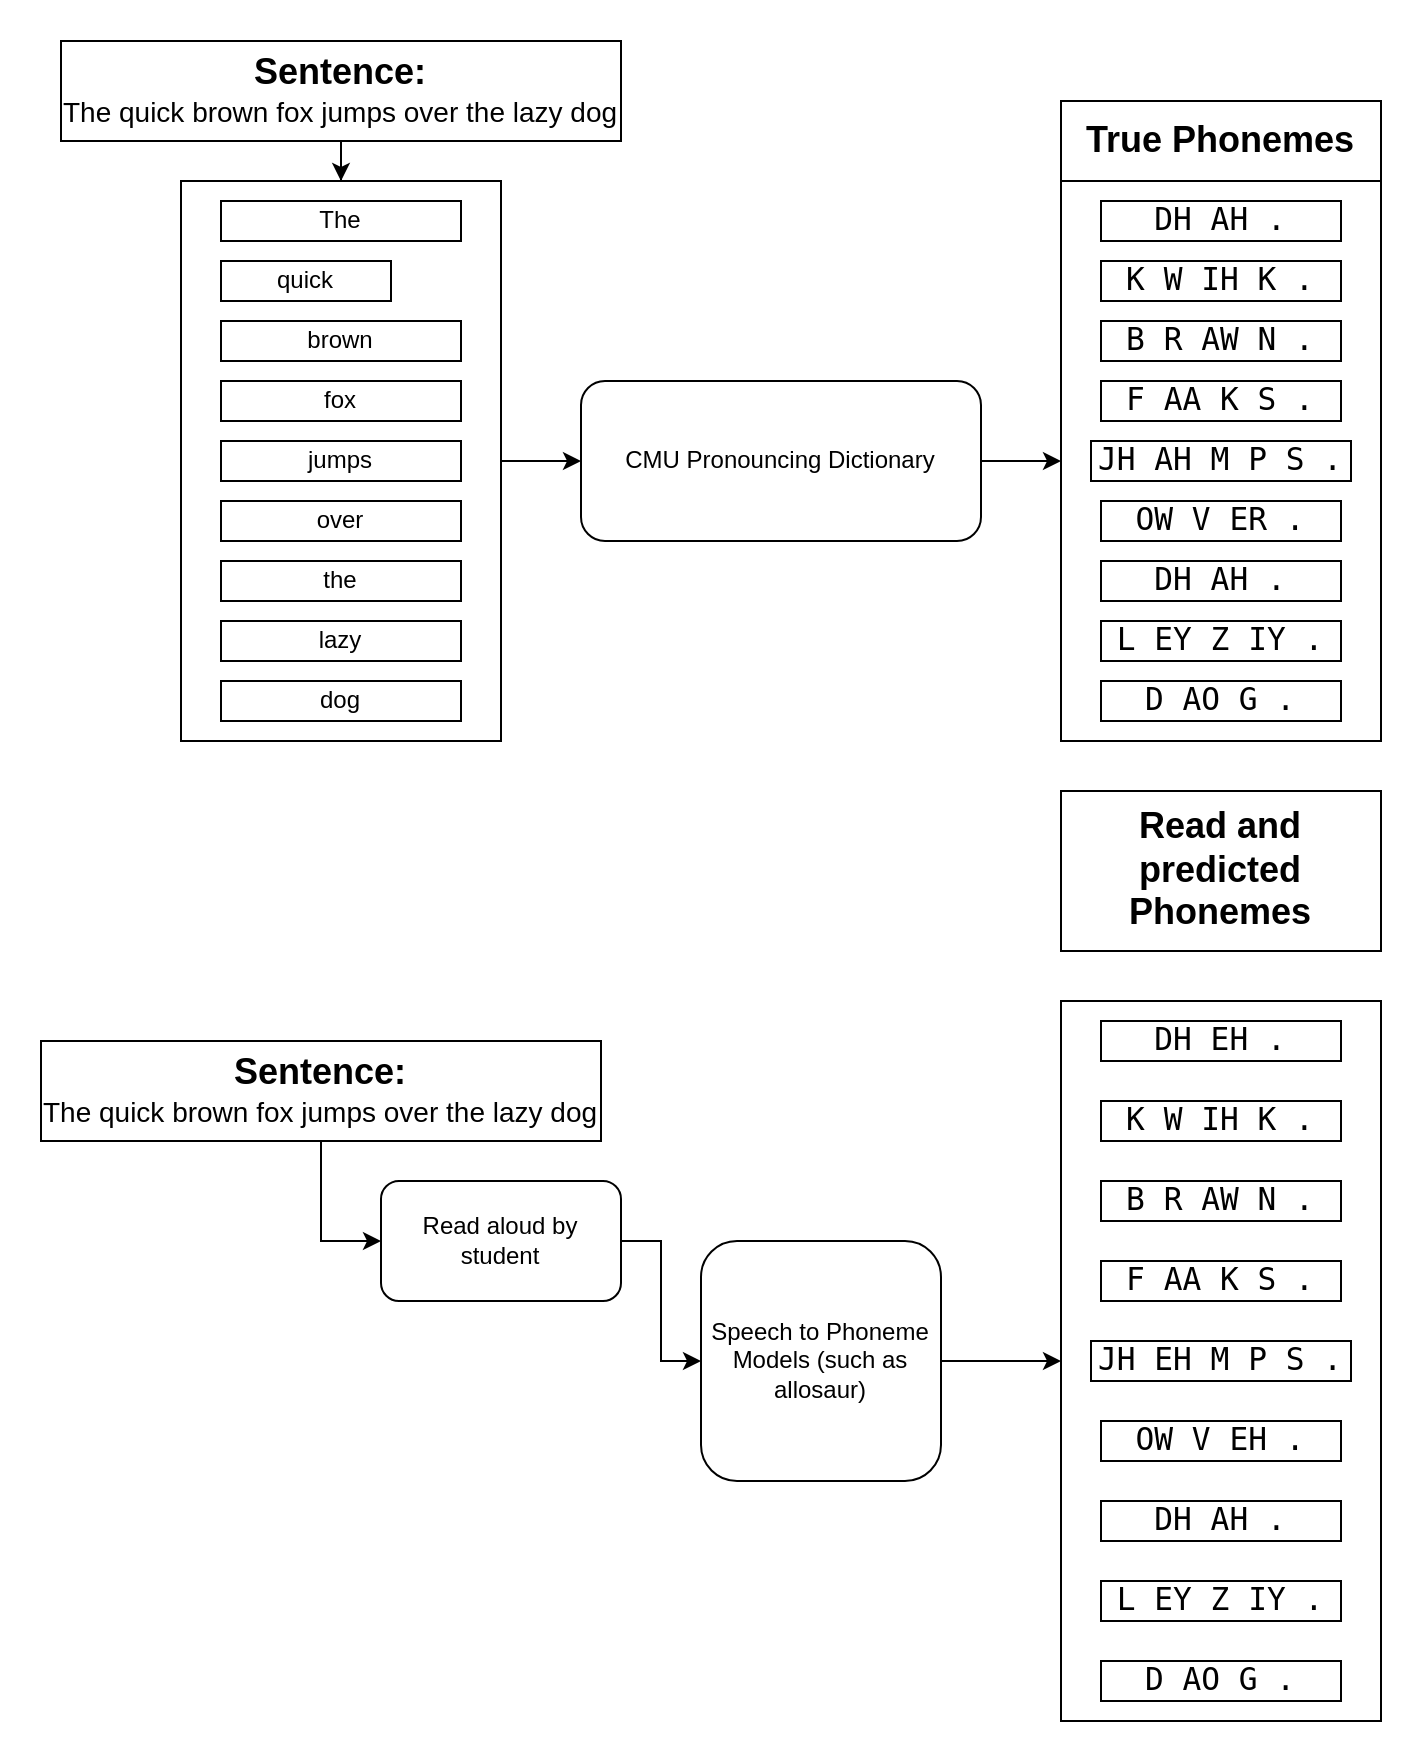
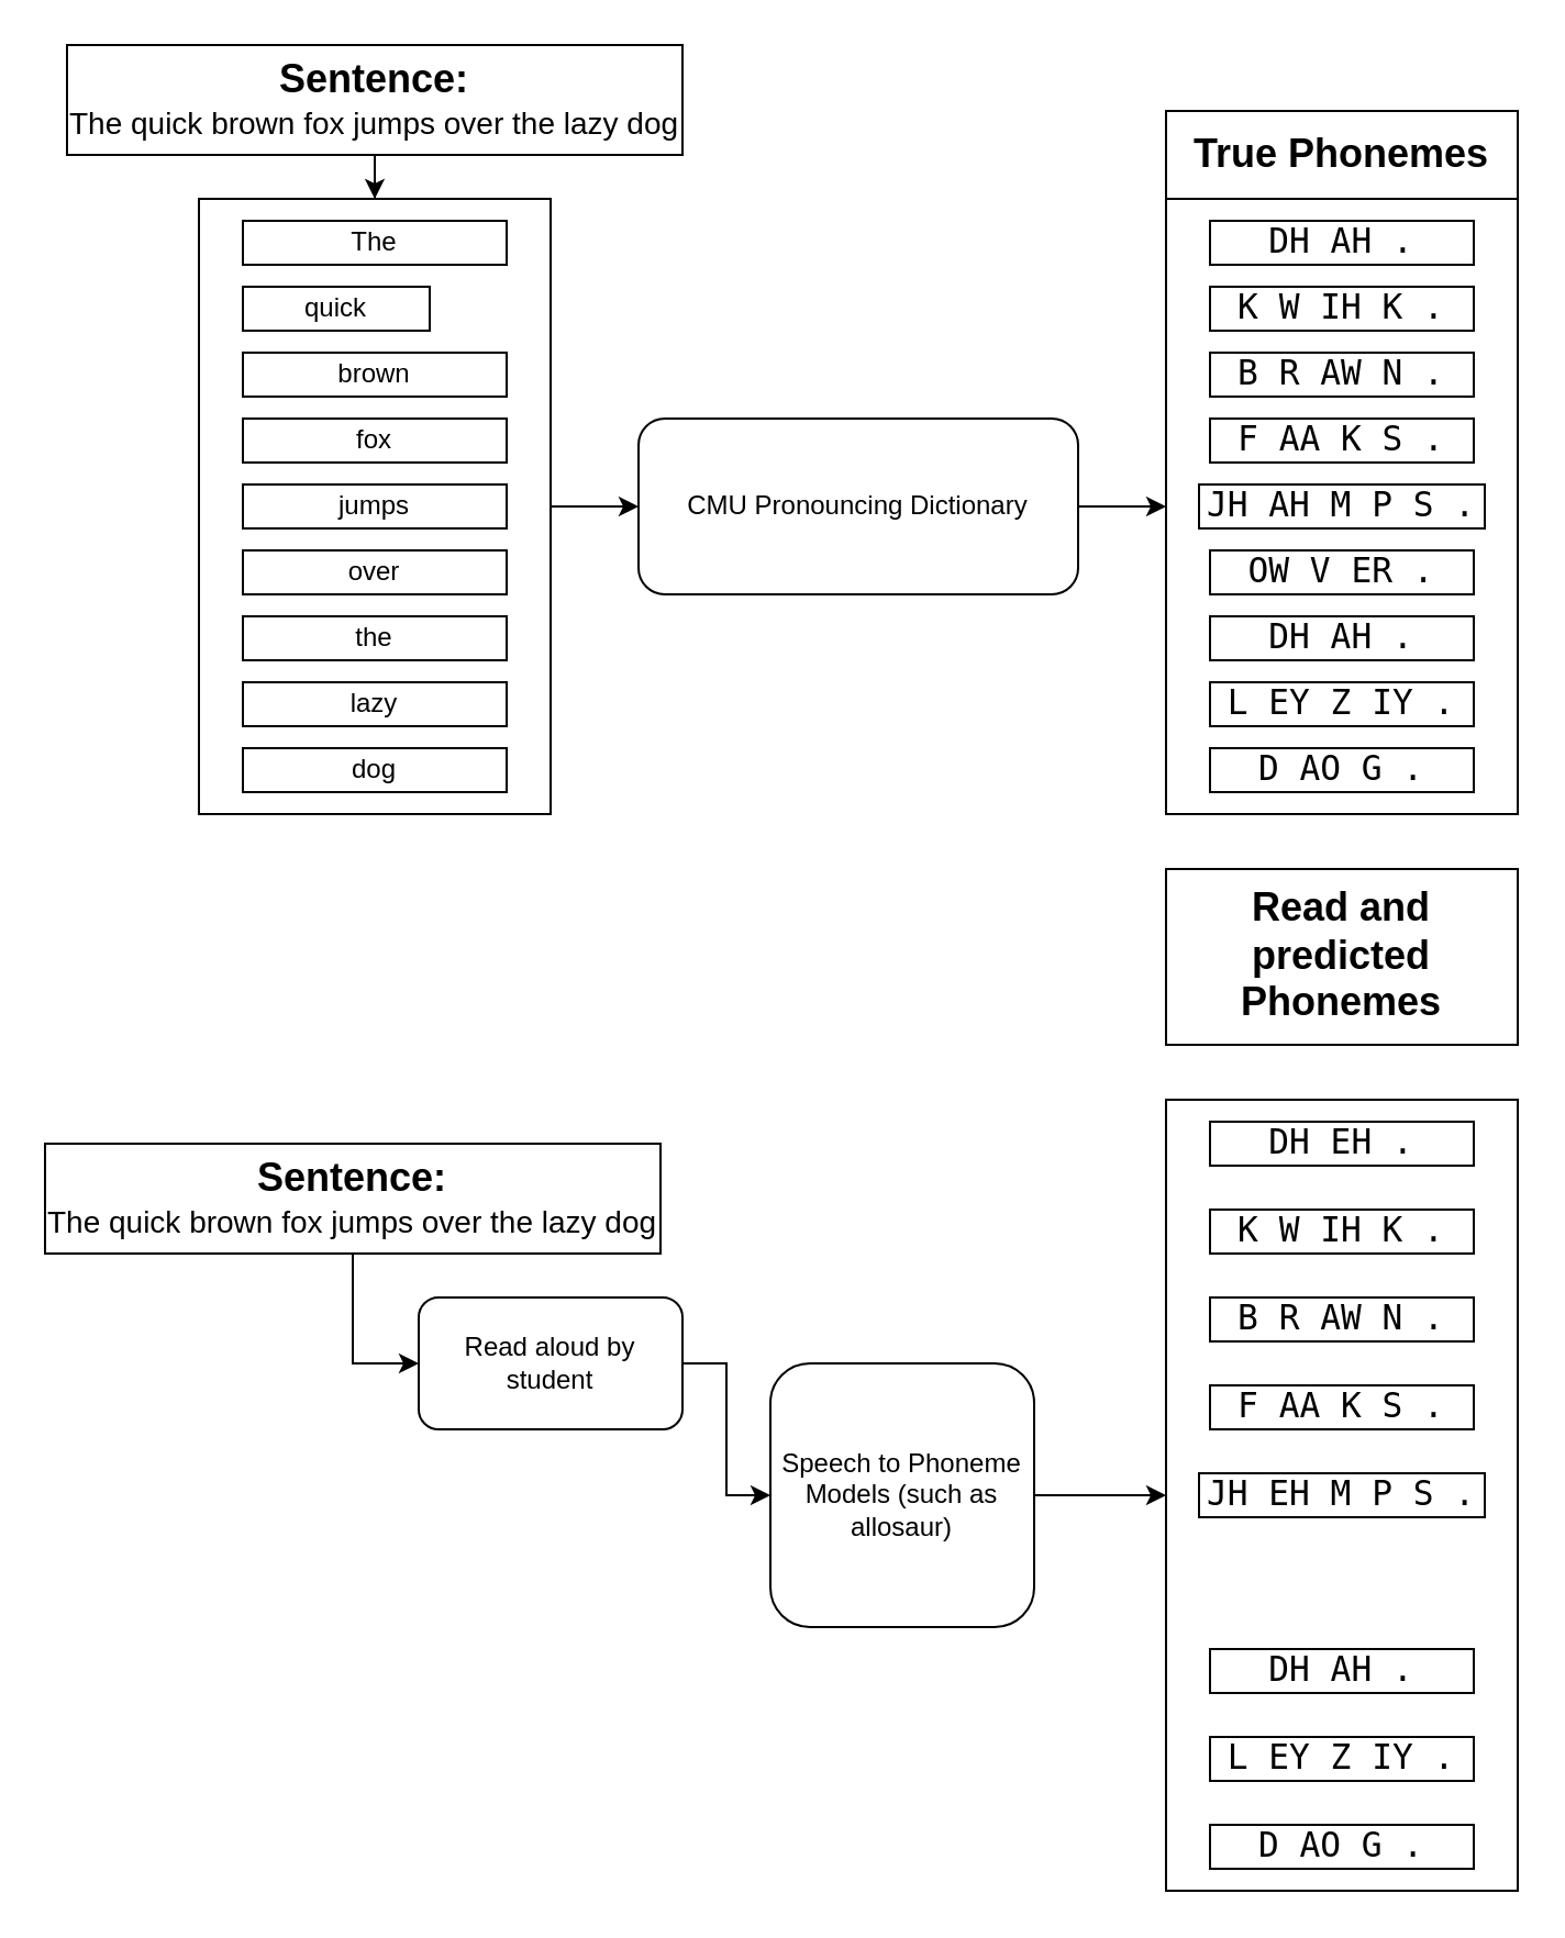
  <mxCell id="0" />
  <mxCell id="1" parent="0" />
  <mxCell id="2" style="edgeStyle=orthogonalEdgeStyle;rounded=0;orthogonalLoop=1;jettySize=auto;html=1;entryX=0;entryY=0.5;entryDx=0;entryDy=0;" edge="1" parent="1" source="3" target="7"><mxGeometry relative="1" as="geometry" /></mxCell>
  <mxCell id="3" value="" style="rounded=0;whiteSpace=wrap;html=1;" vertex="1" parent="1"><mxGeometry x="90" y="90" width="160" height="280" as="geometry" /></mxCell>
  <mxCell id="4" style="edgeStyle=orthogonalEdgeStyle;rounded=0;orthogonalLoop=1;jettySize=auto;html=1;entryX=0.5;entryY=0;entryDx=0;entryDy=0;" edge="1" parent="1" source="5" target="3"><mxGeometry relative="1" as="geometry" /></mxCell>
  <mxCell id="5" value="&lt;font&gt;&lt;b style=&quot;font-size: 18px&quot;&gt;Sentence:&lt;/b&gt;&lt;br&gt;&lt;font style=&quot;font-size: 14px&quot;&gt;The quick brown fox jumps over the lazy dog&lt;/font&gt;&lt;br&gt;&lt;/font&gt;" style="rounded=0;whiteSpace=wrap;html=1;" vertex="1" parent="1"><mxGeometry x="30" y="20" width="280" height="50" as="geometry" /></mxCell>
  <mxCell id="6" style="edgeStyle=orthogonalEdgeStyle;rounded=0;orthogonalLoop=1;jettySize=auto;html=1;entryX=0;entryY=0.5;entryDx=0;entryDy=0;" edge="1" parent="1" source="7" target="18"><mxGeometry relative="1" as="geometry" /></mxCell>
  <mxCell id="7" value="CMU Pronouncing Dictionary" style="rounded=1;whiteSpace=wrap;html=1;" vertex="1" parent="1"><mxGeometry x="290" y="190" width="200" height="80" as="geometry" /></mxCell>
  <mxCell id="8" value="&lt;b&gt;&lt;font style=&quot;font-size: 18px&quot;&gt;True Phonemes&lt;/font&gt;&lt;/b&gt;" style="rounded=0;whiteSpace=wrap;html=1;" vertex="1" parent="1"><mxGeometry x="530" y="50" width="160" height="40" as="geometry" /></mxCell>
  <mxCell id="9" value="The" style="rounded=0;whiteSpace=wrap;html=1;" vertex="1" parent="1"><mxGeometry x="110" y="100" width="120" height="20" as="geometry" /></mxCell>
  <mxCell id="10" value="quick" style="rounded=0;whiteSpace=wrap;html=1;" vertex="1" parent="1"><mxGeometry x="110" y="130" width="85" height="20" as="geometry" /></mxCell>
  <mxCell id="11" value="brown" style="rounded=0;whiteSpace=wrap;html=1;" vertex="1" parent="1"><mxGeometry x="110" y="160" width="120" height="20" as="geometry" /></mxCell>
  <mxCell id="12" value="fox" style="rounded=0;whiteSpace=wrap;html=1;" vertex="1" parent="1"><mxGeometry x="110" y="190" width="120" height="20" as="geometry" /></mxCell>
  <mxCell id="13" value="jumps" style="rounded=0;whiteSpace=wrap;html=1;" vertex="1" parent="1"><mxGeometry x="110" y="220" width="120" height="20" as="geometry" /></mxCell>
  <mxCell id="14" value="over" style="rounded=0;whiteSpace=wrap;html=1;" vertex="1" parent="1"><mxGeometry x="110" y="250" width="120" height="20" as="geometry" /></mxCell>
  <mxCell id="15" value="the" style="rounded=0;whiteSpace=wrap;html=1;" vertex="1" parent="1"><mxGeometry x="110" y="280" width="120" height="20" as="geometry" /></mxCell>
  <mxCell id="16" value="lazy" style="rounded=0;whiteSpace=wrap;html=1;" vertex="1" parent="1"><mxGeometry x="110" y="310" width="120" height="20" as="geometry" /></mxCell>
  <mxCell id="17" value="dog" style="rounded=0;whiteSpace=wrap;html=1;" vertex="1" parent="1"><mxGeometry x="110" y="340" width="120" height="20" as="geometry" /></mxCell>
  <mxCell id="18" value="" style="rounded=0;whiteSpace=wrap;html=1;" vertex="1" parent="1"><mxGeometry x="530" y="90" width="160" height="280" as="geometry" /></mxCell>
  <mxCell id="19" value="&lt;span style=&quot;font-family: monospace ; font-size: 15.6px ; background-color: rgb(255 , 255 , 255)&quot;&gt;DH AH .&lt;/span&gt;" style="rounded=0;whiteSpace=wrap;html=1;" vertex="1" parent="1"><mxGeometry x="550" y="100" width="120" height="20" as="geometry" /></mxCell>
  <mxCell id="20" value="&lt;span style=&quot;font-family: monospace ; font-size: 15.6px ; background-color: rgb(255 , 255 , 255)&quot;&gt;K W IH K .&lt;/span&gt;" style="rounded=0;whiteSpace=wrap;html=1;" vertex="1" parent="1"><mxGeometry x="550" y="130" width="120" height="20" as="geometry" /></mxCell>
  <mxCell id="21" value="&lt;span style=&quot;font-family: monospace ; font-size: 15.6px ; background-color: rgb(255 , 255 , 255)&quot;&gt;B R AW N .&lt;/span&gt;" style="rounded=0;whiteSpace=wrap;html=1;" vertex="1" parent="1"><mxGeometry x="550" y="160" width="120" height="20" as="geometry" /></mxCell>
  <mxCell id="22" value="&lt;span style=&quot;font-family: monospace ; font-size: 15.6px ; background-color: rgb(255 , 255 , 255)&quot;&gt;F AA K S .&lt;/span&gt;" style="rounded=0;whiteSpace=wrap;html=1;" vertex="1" parent="1"><mxGeometry x="550" y="190" width="120" height="20" as="geometry" /></mxCell>
  <mxCell id="23" value="&lt;span style=&quot;font-family: monospace ; font-size: 15.6px ; background-color: rgb(255 , 255 , 255)&quot;&gt;JH AH M P S .&lt;/span&gt;" style="rounded=0;whiteSpace=wrap;html=1;" vertex="1" parent="1"><mxGeometry x="545" y="220" width="130" height="20" as="geometry" /></mxCell>
  <mxCell id="24" value="&lt;span style=&quot;font-family: monospace ; font-size: 15.6px ; background-color: rgb(255 , 255 , 255)&quot;&gt;OW V ER .&lt;/span&gt;" style="rounded=0;whiteSpace=wrap;html=1;" vertex="1" parent="1"><mxGeometry x="550" y="250" width="120" height="20" as="geometry" /></mxCell>
  <mxCell id="25" value="&lt;span style=&quot;font-family: monospace ; font-size: 15.6px ; background-color: rgb(255 , 255 , 255)&quot;&gt;DH AH .&lt;/span&gt;" style="rounded=0;whiteSpace=wrap;html=1;" vertex="1" parent="1"><mxGeometry x="550" y="280" width="120" height="20" as="geometry" /></mxCell>
  <mxCell id="26" value="&lt;span style=&quot;font-family: monospace ; font-size: 15.6px ; background-color: rgb(255 , 255 , 255)&quot;&gt;L EY Z IY .&lt;/span&gt;" style="rounded=0;whiteSpace=wrap;html=1;" vertex="1" parent="1"><mxGeometry x="550" y="310" width="120" height="20" as="geometry" /></mxCell>
  <mxCell id="27" value="&lt;span style=&quot;font-family: monospace ; font-size: 15.6px ; background-color: rgb(255 , 255 , 255)&quot;&gt;D AO G .&lt;/span&gt;" style="rounded=0;whiteSpace=wrap;html=1;" vertex="1" parent="1"><mxGeometry x="550" y="340" width="120" height="20" as="geometry" /></mxCell>
  <mxCell id="28" style="edgeStyle=orthogonalEdgeStyle;rounded=0;orthogonalLoop=1;jettySize=auto;html=1;entryX=0;entryY=0.5;entryDx=0;entryDy=0;" edge="1" parent="1" source="29" target="31"><mxGeometry relative="1" as="geometry"><mxPoint x="530" y="545" as="targetPoint" /></mxGeometry></mxCell>
  <mxCell id="29" value="Read aloud by student" style="rounded=1;whiteSpace=wrap;html=1;" vertex="1" parent="1"><mxGeometry x="190" y="590" width="120" height="60" as="geometry" /></mxCell>
  <mxCell id="30" style="edgeStyle=orthogonalEdgeStyle;rounded=0;orthogonalLoop=1;jettySize=auto;html=1;entryX=0;entryY=0.5;entryDx=0;entryDy=0;" edge="1" parent="1" source="31" target="33"><mxGeometry relative="1" as="geometry" /></mxCell>
  <mxCell id="31" value="Speech to Phoneme Models (such as allosaur)" style="rounded=1;whiteSpace=wrap;html=1;" vertex="1" parent="1"><mxGeometry x="350" y="620" width="120" height="120" as="geometry" /></mxCell>
  <mxCell id="32" value="&lt;b&gt;&lt;font style=&quot;font-size: 18px&quot;&gt;Read and predicted Phonemes&lt;/font&gt;&lt;/b&gt;" style="rounded=0;whiteSpace=wrap;html=1;" vertex="1" parent="1"><mxGeometry x="530" y="395" width="160" height="80" as="geometry" /></mxCell>
  <mxCell id="33" value="" style="rounded=0;whiteSpace=wrap;html=1;" vertex="1" parent="1"><mxGeometry x="530" y="500" width="160" height="360" as="geometry" /></mxCell>
  <mxCell id="34" value="&lt;span style=&quot;font-family: monospace ; font-size: 15.6px ; background-color: rgb(255 , 255 , 255)&quot;&gt;DH EH .&lt;/span&gt;" style="rounded=0;whiteSpace=wrap;html=1;" vertex="1" parent="1"><mxGeometry x="550" y="510" width="120" height="20" as="geometry" /></mxCell>
  <mxCell id="35" value="&lt;span style=&quot;font-family: monospace ; font-size: 15.6px ; background-color: rgb(255 , 255 , 255)&quot;&gt;K W IH K .&lt;/span&gt;" style="rounded=0;whiteSpace=wrap;html=1;" vertex="1" parent="1"><mxGeometry x="550" y="550" width="120" height="20" as="geometry" /></mxCell>
  <mxCell id="36" value="&lt;span style=&quot;font-family: monospace ; font-size: 15.6px ; background-color: rgb(255 , 255 , 255)&quot;&gt;B R AW N .&lt;/span&gt;" style="rounded=0;whiteSpace=wrap;html=1;" vertex="1" parent="1"><mxGeometry x="550" y="590" width="120" height="20" as="geometry" /></mxCell>
  <mxCell id="37" value="&lt;span style=&quot;font-family: monospace ; font-size: 15.6px ; background-color: rgb(255 , 255 , 255)&quot;&gt;F AA K S .&lt;/span&gt;" style="rounded=0;whiteSpace=wrap;html=1;" vertex="1" parent="1"><mxGeometry x="550" y="630" width="120" height="20" as="geometry" /></mxCell>
  <mxCell id="38" value="&lt;span style=&quot;font-family: monospace ; font-size: 15.6px ; background-color: rgb(255 , 255 , 255)&quot;&gt;JH EH M P S .&lt;/span&gt;" style="rounded=0;whiteSpace=wrap;html=1;" vertex="1" parent="1"><mxGeometry x="545" y="670" width="130" height="20" as="geometry" /></mxCell>
- <mxCell id="39" value="&lt;span style=&quot;font-family: monospace ; font-size: 15.6px ; background-color: rgb(255 , 255 , 255)&quot;&gt;OW V EH .&lt;/span&gt;" style="rounded=0;whiteSpace=wrap;html=1;" vertex="1" parent="1"><mxGeometry x="550" y="710" width="120" height="20" as="geometry" /></mxCell>
  <mxCell id="40" value="&lt;span style=&quot;font-family: monospace ; font-size: 15.6px ; background-color: rgb(255 , 255 , 255)&quot;&gt;DH AH .&lt;/span&gt;" style="rounded=0;whiteSpace=wrap;html=1;" vertex="1" parent="1"><mxGeometry x="550" y="750" width="120" height="20" as="geometry" /></mxCell>
  <mxCell id="41" value="&lt;span style=&quot;font-family: monospace ; font-size: 15.6px ; background-color: rgb(255 , 255 , 255)&quot;&gt;L EY Z IY .&lt;/span&gt;" style="rounded=0;whiteSpace=wrap;html=1;" vertex="1" parent="1"><mxGeometry x="550" y="790" width="120" height="20" as="geometry" /></mxCell>
  <mxCell id="42" value="&lt;span style=&quot;font-family: monospace ; font-size: 15.6px ; background-color: rgb(255 , 255 , 255)&quot;&gt;D AO G .&lt;/span&gt;" style="rounded=0;whiteSpace=wrap;html=1;" vertex="1" parent="1"><mxGeometry x="550" y="830" width="120" height="20" as="geometry" /></mxCell>
  <mxCell id="43" style="edgeStyle=orthogonalEdgeStyle;rounded=0;orthogonalLoop=1;jettySize=auto;html=1;entryX=0;entryY=0.5;entryDx=0;entryDy=0;" edge="1" parent="1" source="44" target="29"><mxGeometry relative="1" as="geometry" /></mxCell>
  <mxCell id="44" value="&lt;font&gt;&lt;b style=&quot;font-size: 18px&quot;&gt;Sentence:&lt;/b&gt;&lt;br&gt;&lt;font style=&quot;font-size: 14px&quot;&gt;The quick brown fox jumps over the lazy dog&lt;/font&gt;&lt;br&gt;&lt;/font&gt;" style="rounded=0;whiteSpace=wrap;html=1;" vertex="1" parent="1"><mxGeometry x="20" y="520" width="280" height="50" as="geometry" /></mxCell>
